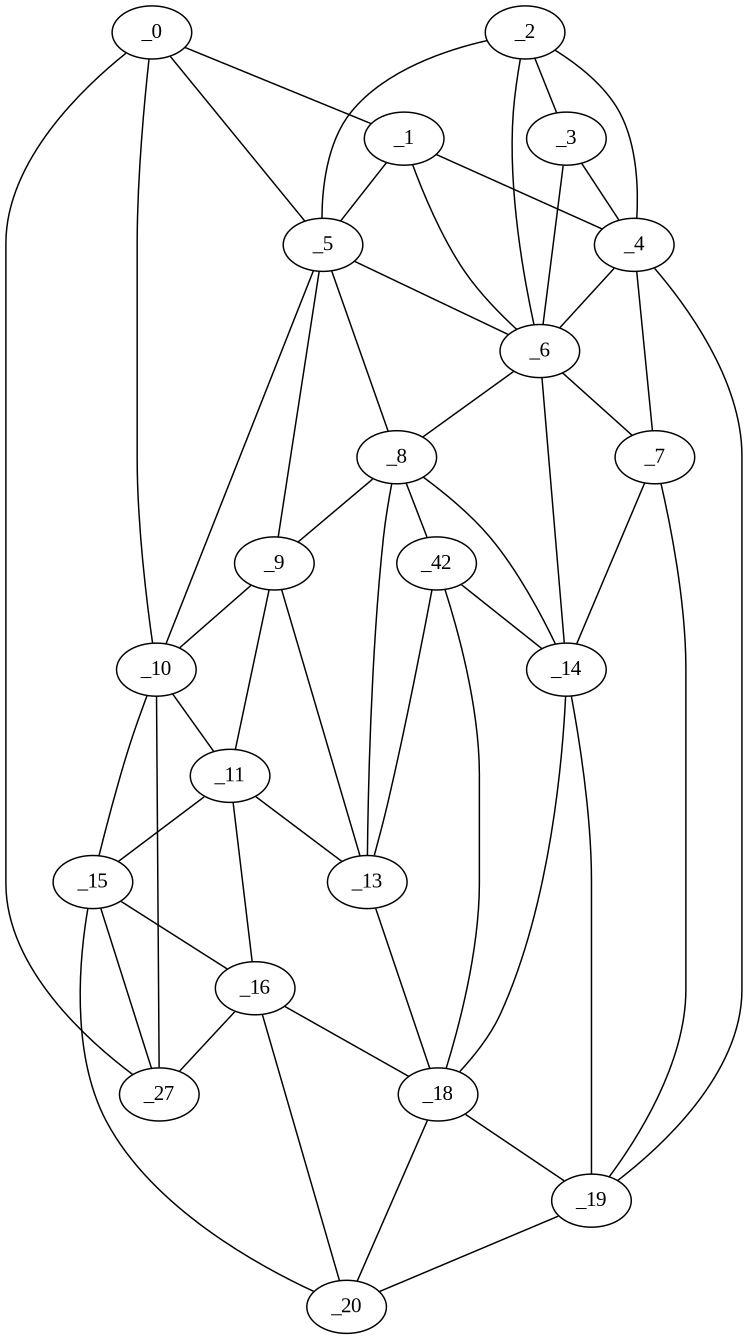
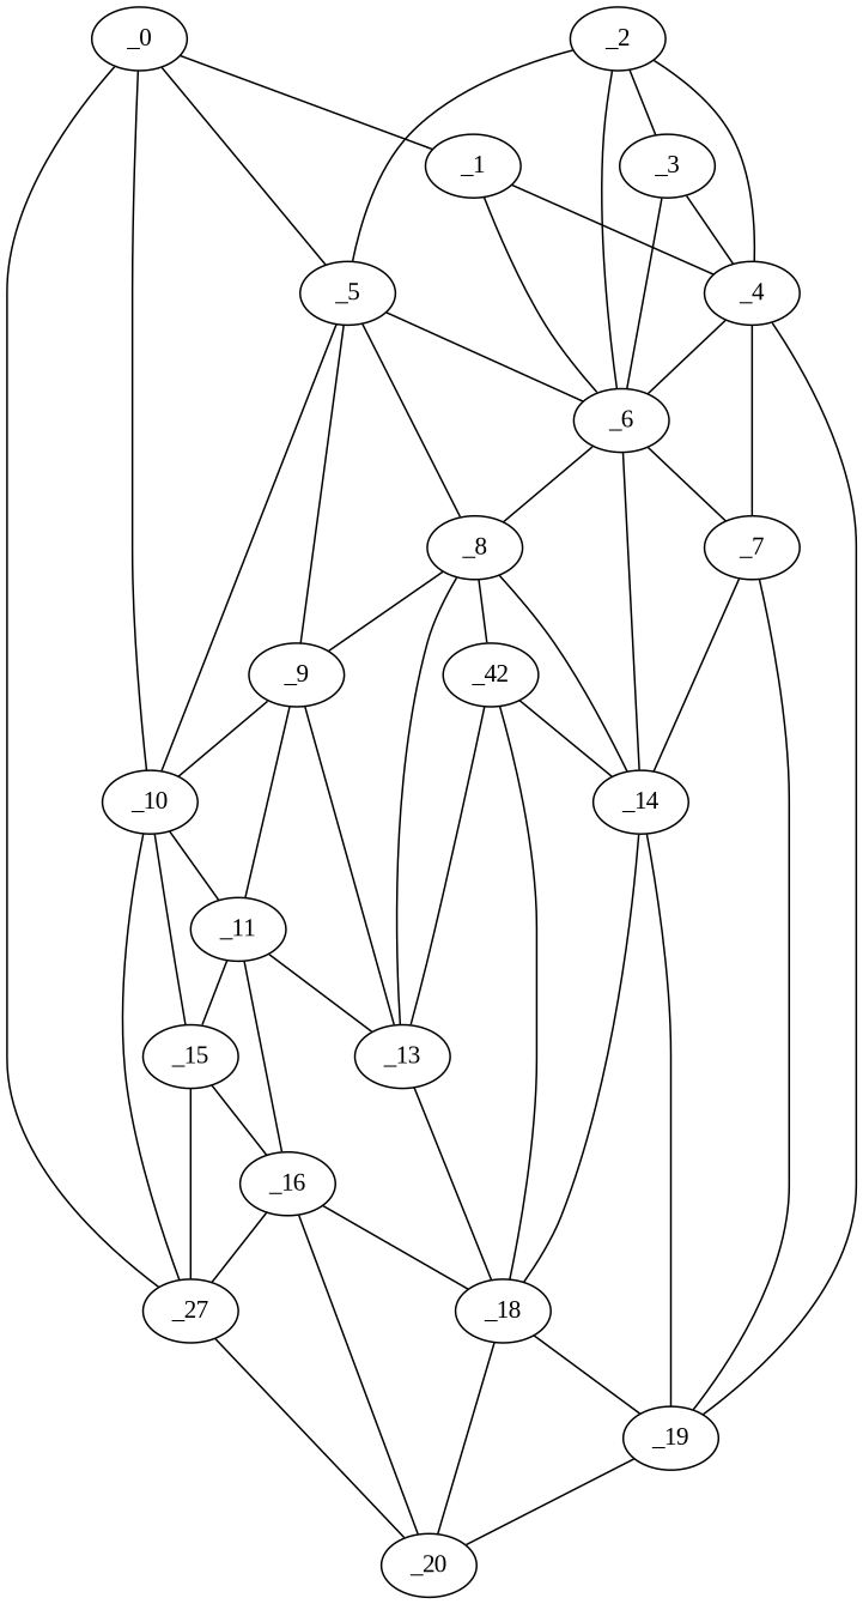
  graph {
    fontname="Liberation Serif"
    node [fontname="Liberation Serif" x=80 y=18]
    edge [fontname="Liberation Serif" valence=2]
    _0 [x=3 y=92]
    _1 [x=39 y=17]
    _5 [x=70 y=64]
    _10 [x=81 y=98]
    n5 [label=_27 x=106 y=102]
    _4 [x=66 y=12]
    _6 [x=72 y=29]
    _8 [y=56]
    _9 [y=70]
    _11 [x=87 y=80]
    _15 [x=94 y=88]
    _20 [x=126 y=89]
    _2 [x=47]
    _3 [x=55]
    _7 [x=75 y=15]
    _19 [x=126 y=2]
    _14 [x=94 y=44]
    n18 [label=_42 x=90 y=57]
    _13 [x=91 y=65]
    _16 [x=101 y=87]
    _18 [x=120 y=53]
    _0 -- _1 [valence=1]
    _0 -- _5 [valence=1]
    _0 -- _10 [valence=1]
    _0 -- n5 [valence=1]
-   _1 -- _5
    _1 -- _4 [valence=1]
    _1 -- _6
    _5 -- _10
    _5 -- _6
    _5 -- _8
    _5 -- _9 [valence=1]
    _10 -- n5
    _10 -- _11
    _10 -- _15
-   _15 -- _20 [valence=1]
+   n5 -- _20 [valence=1]
    _4 -- _6 [valence=1]
    _4 -- _7 [valence=1]
    _4 -- _19 [valence=1]
    _6 -- _8 [valence=1]
    _6 -- _7
    _6 -- _14
    _8 -- _9
    _8 -- _14
    _8 -- n18 [valence=1]
    _8 -- _13
    _9 -- _10 [valence=1]
    _9 -- _11
    _9 -- _13 [valence=1]
    _11 -- _15 [valence=1]
    _11 -- _13
    _11 -- _16
    _15 -- n5 [valence=1]
    _15 -- _16
    _2 -- _5 [valence=1]
    _2 -- _4
    _2 -- _6 [valence=1]
    _2 -- _3 [valence=1]
    _3 -- _4
    _3 -- _6
    _7 -- _19
    _7 -- _14 [valence=1]
    _19 -- _20 [valence=1]
    _14 -- _19
    _14 -- _18
    n18 -- _14 [valence=1]
    n18 -- _13
    n18 -- _18
    _13 -- _18 [valence=1]
    _16 -- n5
    _16 -- _20
    _16 -- _18
    _18 -- _20
    _18 -- _19 [valence=1]
  }
